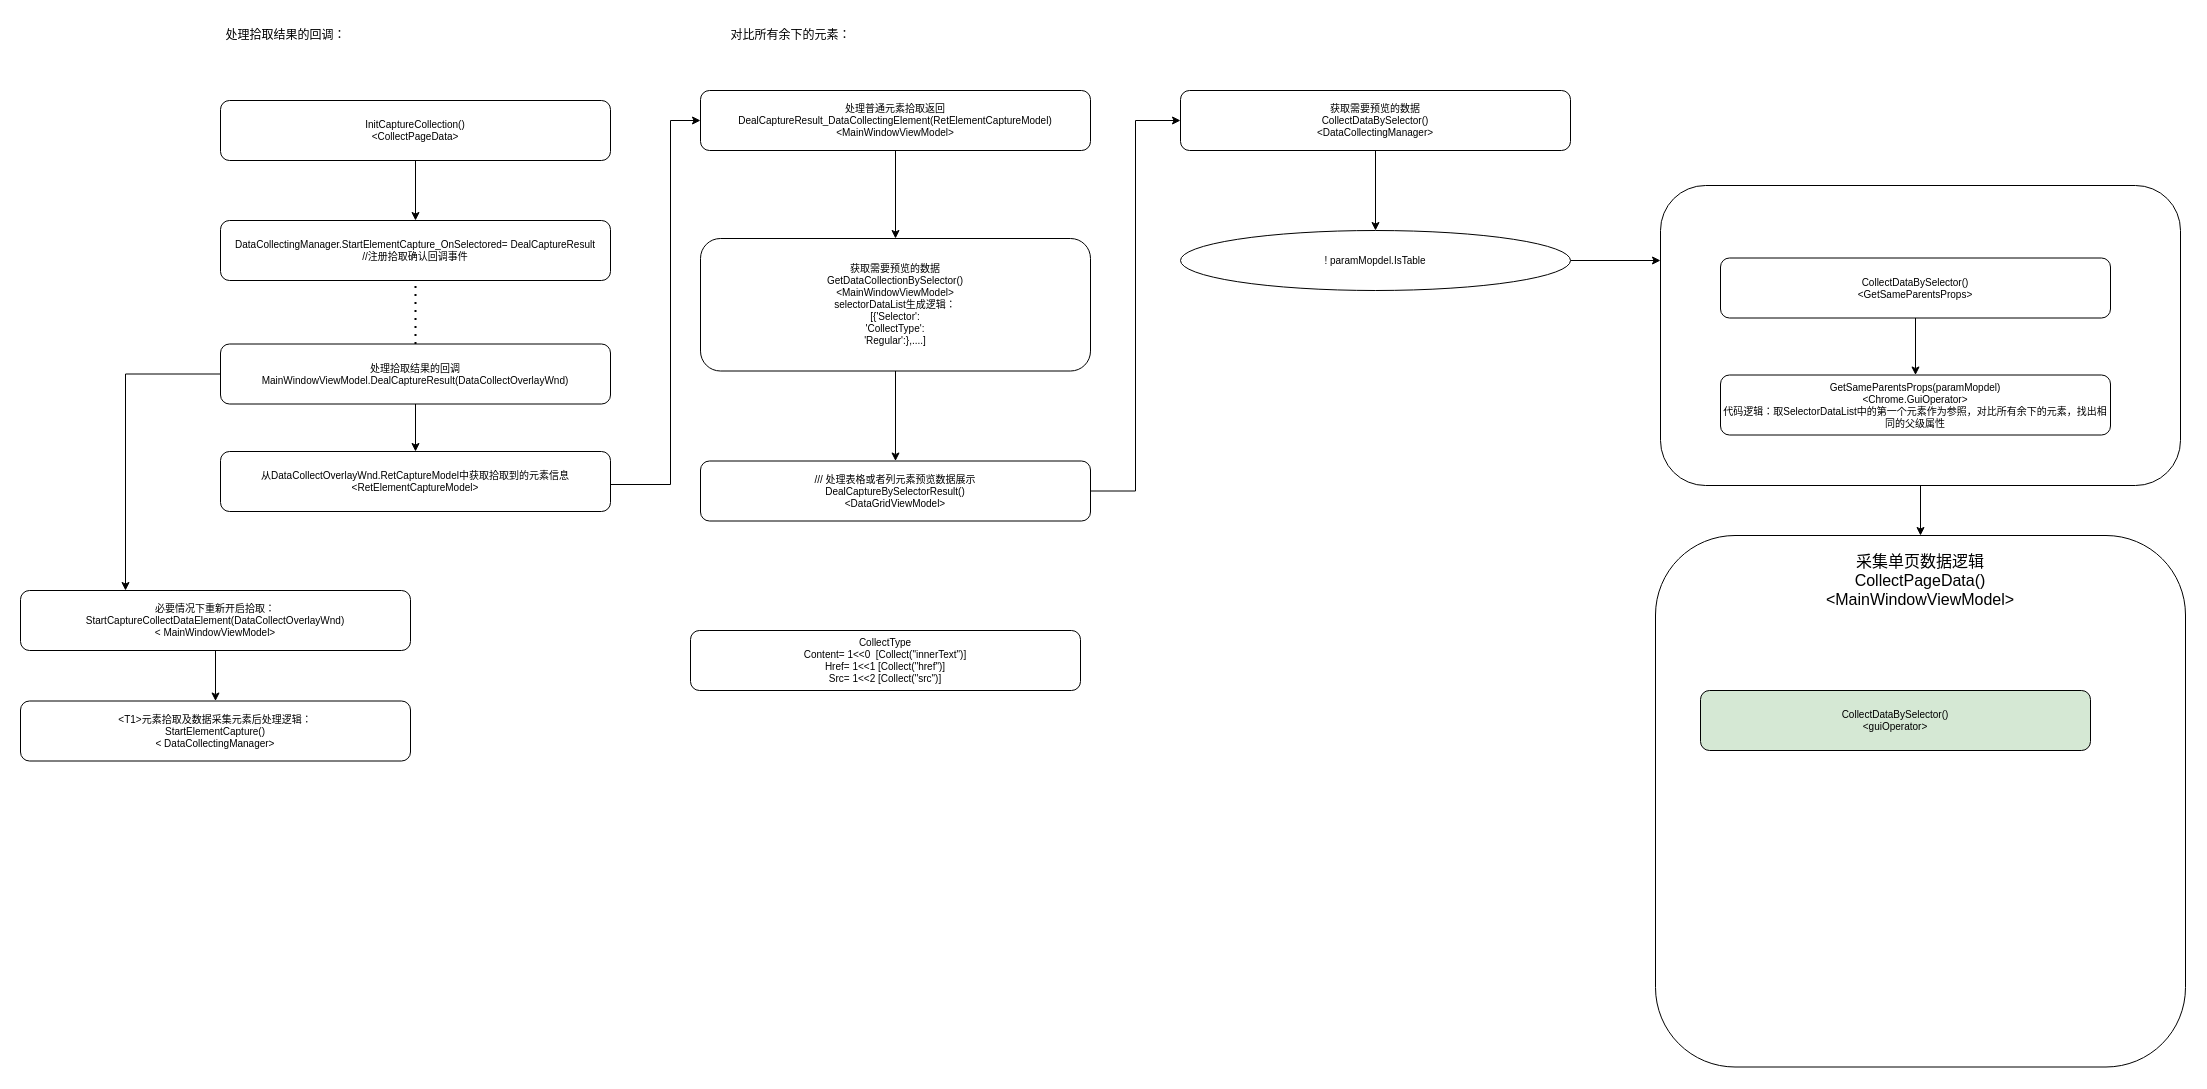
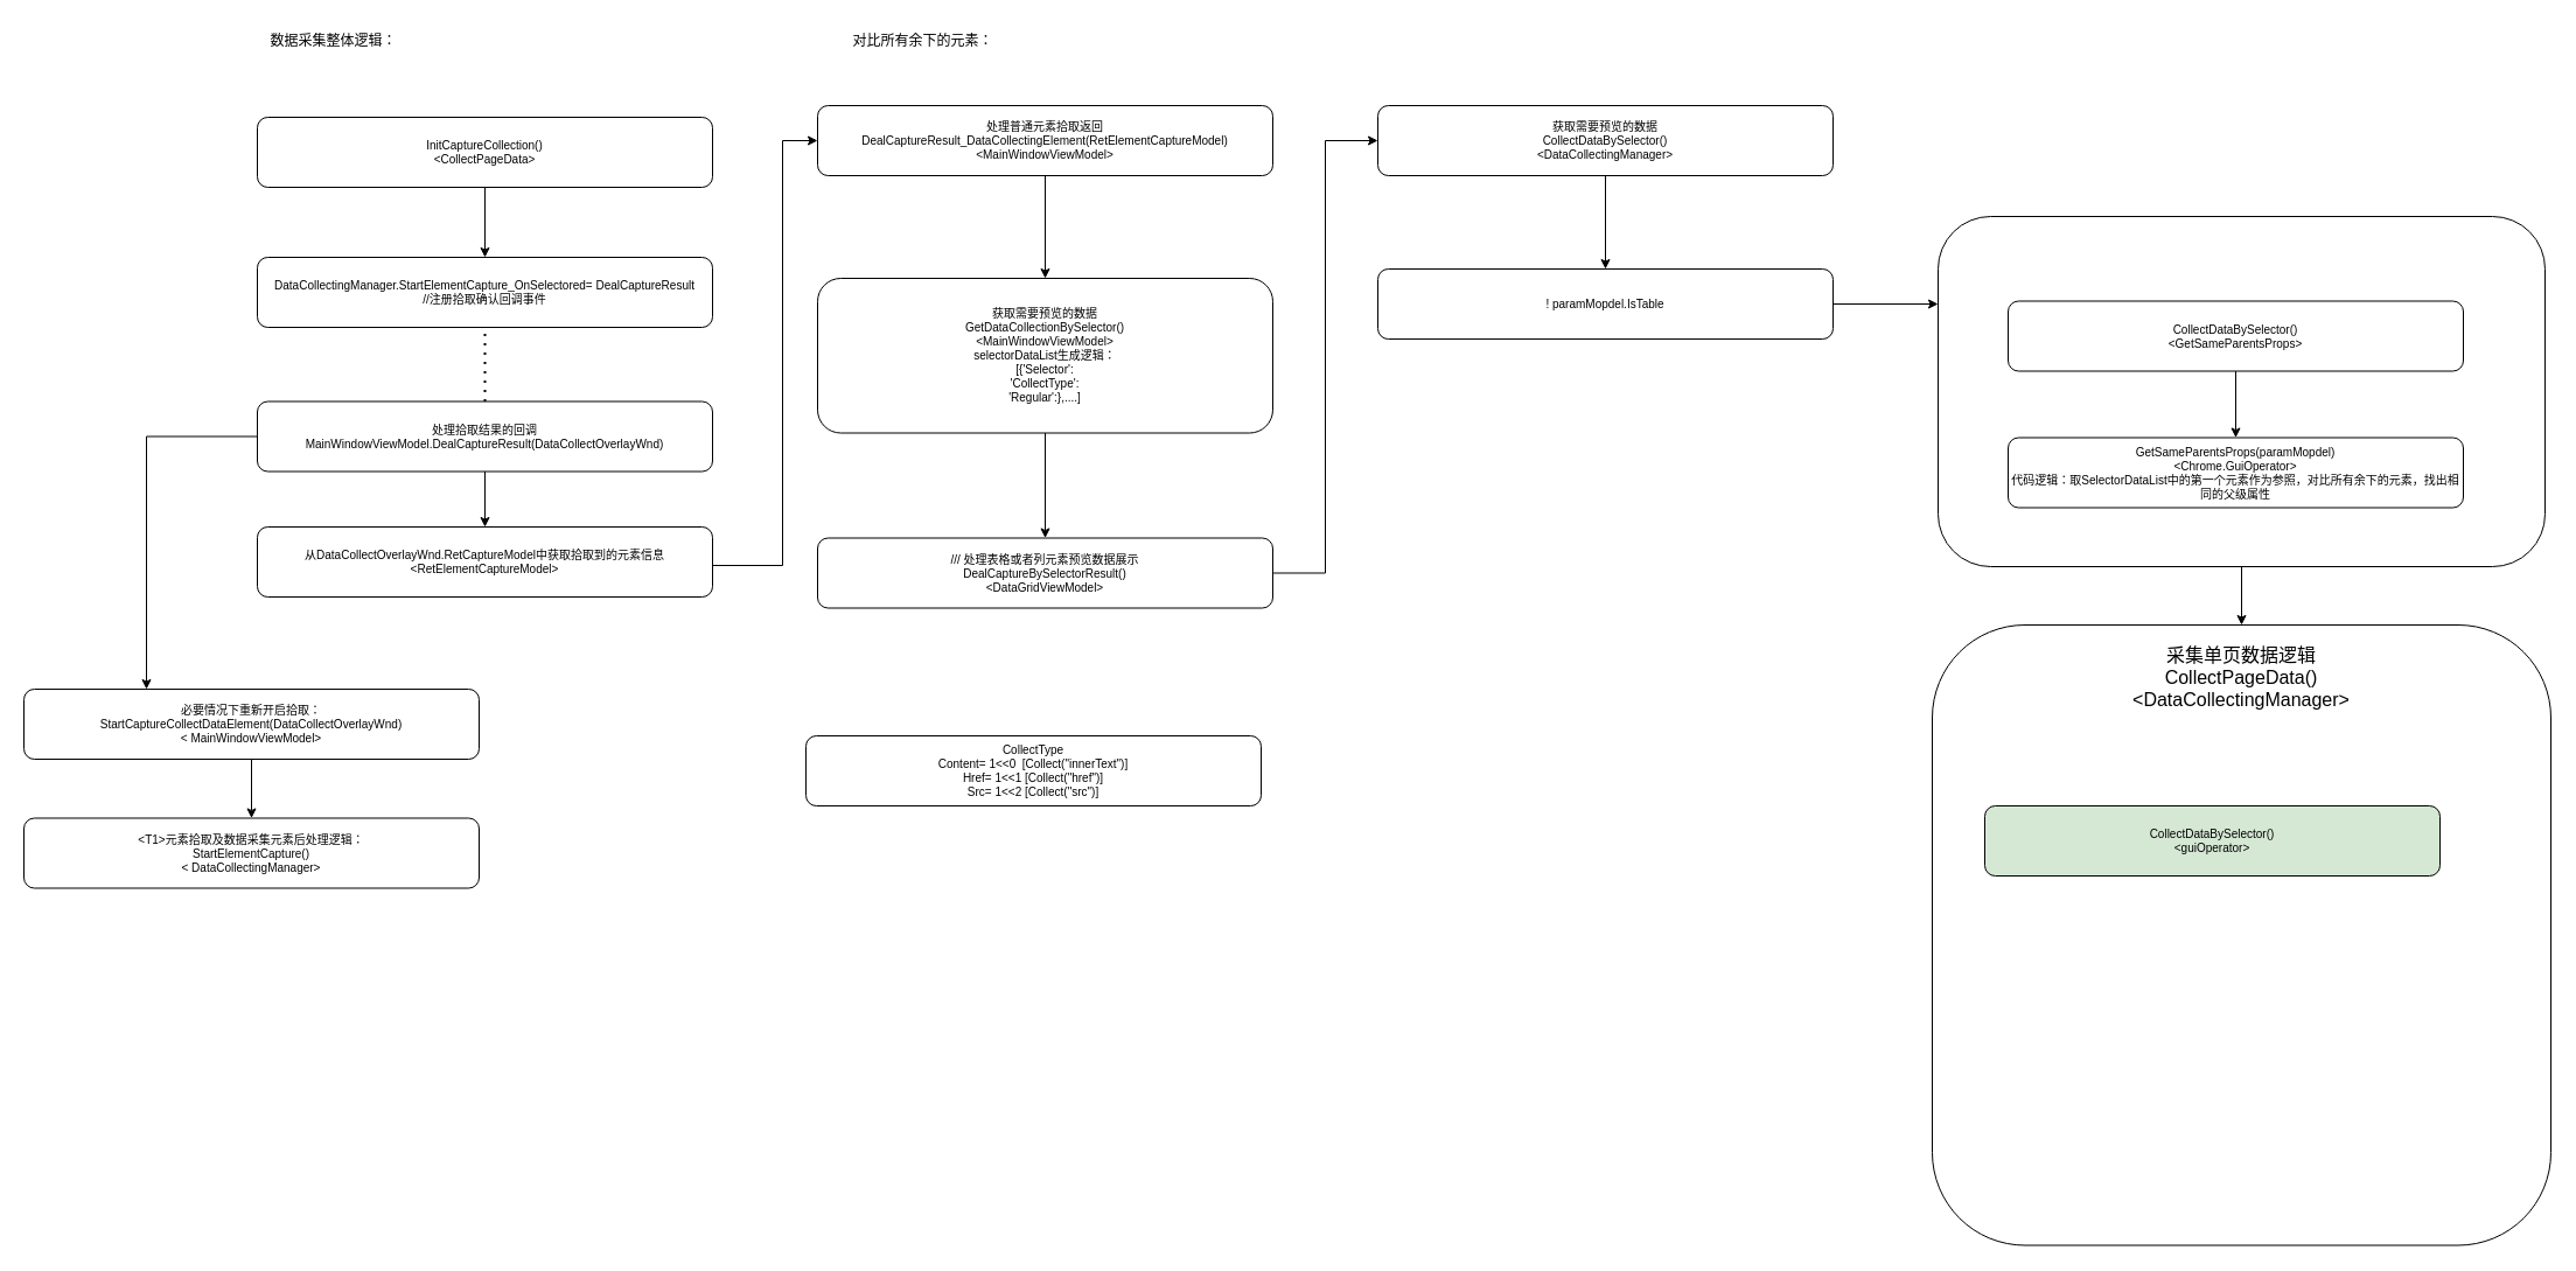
  <mxCell id="0" />
  <mxCell id="1" parent="0" />
  <mxCell id="2" style="edgeStyle=orthogonalEdgeStyle;rounded=0;orthogonalLoop=1;jettySize=auto;html=1;fontSize=16;" edge="1" parent="1" source="3" target="31"><mxGeometry relative="1" as="geometry" /></mxCell>
  <mxCell id="3" value="" style="rounded=1;whiteSpace=wrap;html=1;fontSize=10;" vertex="1" parent="1"><mxGeometry x="1660" y="185" width="520" height="300" as="geometry" /></mxCell>
  <mxCell id="4" value="" style="edgeStyle=orthogonalEdgeStyle;rounded=0;orthogonalLoop=1;jettySize=auto;html=1;fontSize=10;" edge="1" parent="1" source="6" target="8"><mxGeometry relative="1" as="geometry" /></mxCell>
  <mxCell id="5" style="edgeStyle=orthogonalEdgeStyle;rounded=0;orthogonalLoop=1;jettySize=auto;html=1;" edge="1" parent="1" source="6" target="25"><mxGeometry relative="1" as="geometry"><Array as="points"><mxPoint x="125" y="374" /></Array></mxGeometry></mxCell>
  <mxCell id="6" value="处理拾取结果的回调&lt;br&gt;MainWindowViewModel.DealCaptureResult(DataCollectOverlayWnd)" style="rounded=1;whiteSpace=wrap;html=1;fontSize=10;" vertex="1" parent="1"><mxGeometry x="220" y="343.5" width="390" height="60" as="geometry" /></mxCell>
  <mxCell id="7" style="edgeStyle=orthogonalEdgeStyle;rounded=0;orthogonalLoop=1;jettySize=auto;html=1;fontSize=16;" edge="1" parent="1" source="8" target="15"><mxGeometry relative="1" as="geometry"><Array as="points"><mxPoint x="670" y="484" /><mxPoint x="670" y="120" /></Array></mxGeometry></mxCell>
  <mxCell id="8" value="从DataCollectOverlayWnd.RetCaptureModel中获取拾取到的元素信息&lt;br&gt;&amp;lt;RetElementCaptureModel&amp;gt;" style="rounded=1;whiteSpace=wrap;html=1;fontSize=10;" vertex="1" parent="1"><mxGeometry x="220" y="451" width="390" height="60" as="geometry" /></mxCell>
  <mxCell id="9" style="edgeStyle=none;rounded=0;orthogonalLoop=1;jettySize=auto;html=1;fontSize=12;" edge="1" parent="1" source="10" target="11"><mxGeometry relative="1" as="geometry" /></mxCell>
  <mxCell id="10" value="&lt;span style=&quot;font-size: 10px;&quot;&gt;InitCaptureCollection()&lt;/span&gt;&lt;br&gt;&lt;span style=&quot;font-size: 10px;&quot;&gt;&amp;lt;CollectPageData&lt;/span&gt;&lt;span style=&quot;font-size: 10px;&quot;&gt;&amp;gt;&lt;/span&gt;" style="rounded=1;whiteSpace=wrap;html=1;fontSize=10;" vertex="1" parent="1"><mxGeometry x="220" y="100" width="390" height="60" as="geometry" /></mxCell>
  <mxCell id="11" value="&lt;span style=&quot;font-size: 10px;&quot;&gt;DataCollectingManager.StartElementCapture_OnSelectored= DealCaptureResult&lt;br&gt;&lt;/span&gt;//注册拾取确认回调事件" style="rounded=1;whiteSpace=wrap;html=1;fontSize=10;" vertex="1" parent="1"><mxGeometry x="220" y="220" width="390" height="60" as="geometry" /></mxCell>
  <mxCell id="12" value="" style="endArrow=none;dashed=1;html=1;dashPattern=1 3;strokeWidth=2;rounded=0;fontSize=12;" edge="1" parent="1" source="6" target="11"><mxGeometry width="50" height="50" relative="1" as="geometry"><mxPoint x="80" y="421.5" as="sourcePoint" /><mxPoint x="130" y="371.5" as="targetPoint" /></mxGeometry></mxCell>
  <mxCell id="13" value="对比所有余下的元素：" style="text;html=1;align=center;verticalAlign=middle;resizable=0;points=[];autosize=1;strokeColor=none;fillColor=none;fontSize=12;" vertex="1" parent="1"><mxGeometry x="700" y="20" width="180" height="30" as="geometry" /></mxCell>
  <mxCell id="14" style="edgeStyle=orthogonalEdgeStyle;rounded=0;orthogonalLoop=1;jettySize=auto;html=1;fontSize=16;" edge="1" parent="1" source="15" target="17"><mxGeometry relative="1" as="geometry" /></mxCell>
  <mxCell id="15" value="处理普通元素拾取返回 DealCaptureResult_DataCollectingElement(RetElementCaptureModel)&lt;br&gt;&amp;lt;MainWindowViewModel&amp;gt;" style="rounded=1;whiteSpace=wrap;html=1;fontSize=10;" vertex="1" parent="1"><mxGeometry x="700" y="90" width="390" height="60" as="geometry" /></mxCell>
  <mxCell id="16" style="edgeStyle=orthogonalEdgeStyle;rounded=0;orthogonalLoop=1;jettySize=auto;html=1;fontSize=16;" edge="1" parent="1" source="17" target="22"><mxGeometry relative="1" as="geometry" /></mxCell>
  <mxCell id="17" value="获取需要预览的数据&lt;br&gt;GetDataCollectionBySelector()&lt;br&gt;&amp;lt;MainWindowViewModel&amp;gt;&lt;br&gt;selectorDataList生成逻辑：&lt;br&gt;[{'Selector':&lt;br&gt;'CollectType':&lt;br&gt;'Regular':},....]" style="rounded=1;whiteSpace=wrap;html=1;fontSize=10;" vertex="1" parent="1"><mxGeometry x="700" y="238" width="390" height="132.5" as="geometry" /></mxCell>
  <mxCell id="18" style="edgeStyle=none;rounded=0;orthogonalLoop=1;jettySize=auto;html=1;fontSize=12;" edge="1" parent="1" source="19" target="20"><mxGeometry relative="1" as="geometry" /></mxCell>
  <mxCell id="19" value="&lt;span style=&quot;font-size: 10px;&quot;&gt;CollectDataBySelector()&lt;/span&gt;&lt;br&gt;&lt;span style=&quot;font-size: 10px;&quot;&gt;&amp;lt;GetSameParentsProps&lt;/span&gt;&lt;span style=&quot;font-size: 10px;&quot;&gt;&amp;gt;&lt;/span&gt;" style="rounded=1;whiteSpace=wrap;html=1;fontSize=10;" vertex="1" parent="1"><mxGeometry x="1720" y="257.5" width="390" height="60" as="geometry" /></mxCell>
  <mxCell id="20" value="&lt;span style=&quot;font-size: 10px;&quot;&gt;GetSameParentsProps(paramMopdel)&lt;/span&gt;&lt;br&gt;&lt;span style=&quot;font-size: 10px;&quot;&gt;&amp;lt;Chrome.GuiOperator&amp;gt;&lt;/span&gt;&lt;br&gt;&lt;span style=&quot;font-size: 10px;&quot;&gt;代码逻辑：取SelectorDataList中的第一个元素作为参照，对比所有余下的元素，找出相同的父级属性&lt;/span&gt;" style="rounded=1;whiteSpace=wrap;html=1;fontSize=10;" vertex="1" parent="1"><mxGeometry x="1720" y="374.5" width="390" height="60" as="geometry" /></mxCell>
  <mxCell id="21" style="edgeStyle=orthogonalEdgeStyle;rounded=0;orthogonalLoop=1;jettySize=auto;html=1;entryX=0;entryY=0.5;entryDx=0;entryDy=0;" edge="1" parent="1" source="22" target="28"><mxGeometry relative="1" as="geometry" /></mxCell>
  <mxCell id="22" value="/// 处理表格或者列元素预览数据展示&lt;br&gt;DealCaptureBySelectorResult()&lt;br&gt;&amp;lt;DataGridViewModel&amp;gt;" style="rounded=1;whiteSpace=wrap;html=1;fontSize=10;" vertex="1" parent="1"><mxGeometry x="700" y="460.5" width="390" height="60" as="geometry" /></mxCell>
- <mxCell id="23" value="处理拾取结果的回调：" style="text;html=1;align=center;verticalAlign=middle;resizable=0;points=[];autosize=1;strokeColor=none;fillColor=none;fontSize=12;" vertex="1" parent="1"><mxGeometry x="220" y="20" width="130" height="30" as="geometry" /></mxCell>
+ <mxCell id="23" value="数据采集整体逻辑：" style="text;html=1;align=center;verticalAlign=middle;resizable=0;points=[];autosize=1;strokeColor=none;fillColor=none;fontSize=12;" vertex="1" parent="1"><mxGeometry x="220" y="20" width="130" height="30" as="geometry" /></mxCell>
  <mxCell id="24" style="edgeStyle=orthogonalEdgeStyle;rounded=0;orthogonalLoop=1;jettySize=auto;html=1;" edge="1" parent="1" source="25" target="26"><mxGeometry relative="1" as="geometry" /></mxCell>
  <mxCell id="25" value="必要情况下重新开启拾取：&lt;br&gt;StartCaptureCollectDataElement(DataCollectOverlayWnd)&lt;br&gt;&amp;lt;&amp;nbsp;MainWindowViewModel&amp;gt;" style="rounded=1;whiteSpace=wrap;html=1;fontSize=10;" vertex="1" parent="1"><mxGeometry x="20" y="590" width="390" height="60" as="geometry" /></mxCell>
  <mxCell id="26" value="&amp;lt;T1&amp;gt;元素拾取及数据采集元素后处理逻辑：&lt;br&gt;StartElementCapture()&lt;br&gt;&amp;lt;&amp;nbsp;DataCollectingManager&amp;gt;" style="rounded=1;whiteSpace=wrap;html=1;fontSize=10;" vertex="1" parent="1"><mxGeometry x="20" y="700.5" width="390" height="60" as="geometry" /></mxCell>
  <mxCell id="27" style="edgeStyle=orthogonalEdgeStyle;rounded=0;orthogonalLoop=1;jettySize=auto;html=1;" edge="1" parent="1" source="28" target="30"><mxGeometry relative="1" as="geometry" /></mxCell>
  <mxCell id="28" value="获取需要预览的数据&lt;br&gt;CollectDataBySelector()&lt;br&gt;&amp;lt;DataCollectingManager&amp;gt;" style="rounded=1;whiteSpace=wrap;html=1;fontSize=10;" vertex="1" parent="1"><mxGeometry x="1180" y="90" width="390" height="60" as="geometry" /></mxCell>
  <mxCell id="29" style="edgeStyle=orthogonalEdgeStyle;rounded=0;orthogonalLoop=1;jettySize=auto;html=1;entryX=0;entryY=0.25;entryDx=0;entryDy=0;" edge="1" parent="1" source="30" target="3"><mxGeometry relative="1" as="geometry" /></mxCell>
- <mxCell id="30" value="! paramMopdel.IsTable" style="ellipse;whiteSpace=wrap;html=1;fontSize=10;" vertex="1" parent="1"><mxGeometry x="1180" y="230" width="390" height="60" as="geometry" /></mxCell>
- <mxCell id="31" value="&lt;font style=&quot;font-size: 16px;&quot;&gt;采集单页数据逻辑&lt;br&gt;CollectPageData()&lt;br&gt;&amp;lt;MainWindowViewModel&amp;gt;&lt;br&gt;&lt;br&gt;&lt;br&gt;&lt;br&gt;&lt;br&gt;&lt;br&gt;&lt;br&gt;&lt;br&gt;&lt;br&gt;&lt;br&gt;&lt;br&gt;&lt;br&gt;&lt;br&gt;&lt;br&gt;&lt;br&gt;&lt;br&gt;&lt;br&gt;&lt;br&gt;&lt;br&gt;&lt;br&gt;&lt;br&gt;&lt;br&gt;&lt;br&gt;&lt;br&gt;&lt;/font&gt;" style="rounded=1;whiteSpace=wrap;html=1;fontSize=10;" vertex="1" parent="1"><mxGeometry x="1655" y="535" width="530" height="531.5" as="geometry" /></mxCell>
+ <mxCell id="30" value="! paramMopdel.IsTable" style="rounded=1;whiteSpace=wrap;html=1;fontSize=10;" vertex="1" parent="1"><mxGeometry x="1180" y="230" width="390" height="60" as="geometry" /></mxCell>
+ <mxCell id="31" value="&lt;font style=&quot;font-size: 16px;&quot;&gt;采集单页数据逻辑&lt;br&gt;CollectPageData()&lt;br&gt;&amp;lt;DataCollectingManager&amp;gt;&lt;br&gt;&lt;br&gt;&lt;br&gt;&lt;br&gt;&lt;br&gt;&lt;br&gt;&lt;br&gt;&lt;br&gt;&lt;br&gt;&lt;br&gt;&lt;br&gt;&lt;br&gt;&lt;br&gt;&lt;br&gt;&lt;br&gt;&lt;br&gt;&lt;br&gt;&lt;br&gt;&lt;br&gt;&lt;br&gt;&lt;br&gt;&lt;br&gt;&lt;br&gt;&lt;br&gt;&lt;/font&gt;" style="rounded=1;whiteSpace=wrap;html=1;fontSize=10;" vertex="1" parent="1"><mxGeometry x="1655" y="535" width="530" height="531.5" as="geometry" /></mxCell>
  <mxCell id="32" value="CollectDataBySelector()&lt;br&gt;&lt;span style=&quot;font-size: 10px;&quot;&gt;&amp;lt;&lt;/span&gt;guiOperator&amp;gt;" style="rounded=1;whiteSpace=wrap;html=1;fontSize=10;fillColor=#d5e8d4;" vertex="1" parent="1"><mxGeometry x="1700" y="690" width="390" height="60" as="geometry" /></mxCell>
  <mxCell id="33" value="CollectType&lt;br&gt;Content= 1&amp;lt;&amp;lt;0&amp;nbsp; [Collect(&quot;innerText&quot;)]&lt;br&gt;Href= 1&amp;lt;&amp;lt;1 [Collect(&quot;href&quot;)]&lt;br&gt;Src= 1&amp;lt;&amp;lt;2 [Collect(&quot;src&quot;)]" style="rounded=1;whiteSpace=wrap;html=1;fontSize=10;" vertex="1" parent="1"><mxGeometry x="690" y="630" width="390" height="60" as="geometry" /></mxCell>
